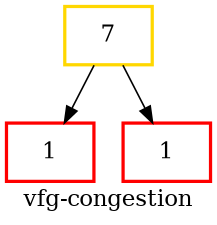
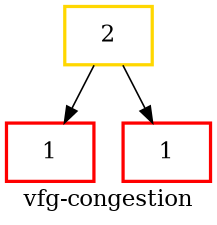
  digraph {
    label="vfg-congestion"
    node [color=red shape=box style=bold]
-   n1 [color=gold label=7]
+   n1 [color=gold label=2]
    n2 [label=1]
    n3 [label=1]
    n1 -> n2
    n1 -> n3
  }
